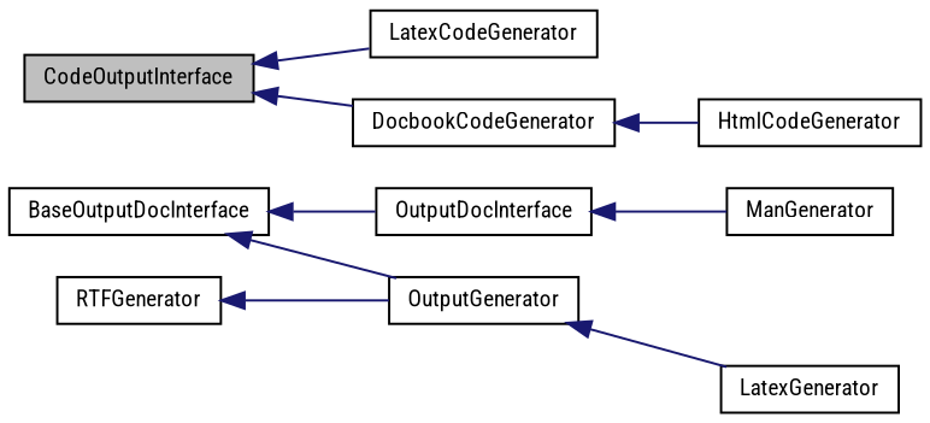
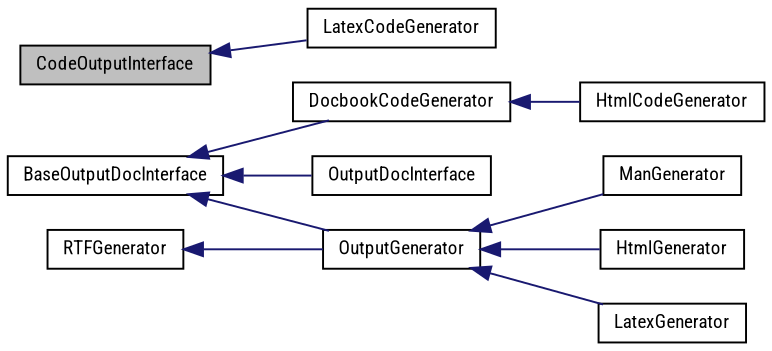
  digraph {
    fontname="Roboto Condensed"
    rankdir=LR
    node [color=black fillcolor=white fontname="Roboto Condensed" fontsize=10 shape=record style=filled]
    edge [color=midnightblue dir=back fontname="Roboto Condensed" fontsize=10 labelfontname=Helvetica labelfontsize=10 style=solid]
    n1 [fillcolor=grey75 fontcolor=black height=0.2 label=CodeOutputInterface width=0.4]
    n2 [height=0.2 label=DocbookCodeGenerator width=0.4]
    n3 [height=0.2 label=LatexCodeGenerator width=0.4]
    n4 [height=0.2 label=BaseOutputDocInterface width=0.4]
    n5 [height=0.2 label=OutputDocInterface width=0.4]
    n6 [height=0.2 label=OutputGenerator width=0.4]
    n7 [height=0.2 label=HtmlCodeGenerator width=0.4]
+   n8 [height=0.2 label=HtmlGenerator width=0.4]
    n9 [height=0.2 label=LatexGenerator width=0.4]
    n10 [height=0.2 label=ManGenerator width=0.4]
    n11 [height=0.2 label=RTFGenerator width=0.4]
-   n1 -> n2
+   n4 -> n2
    n1 -> n3
    n2 -> n7
    n4 -> n5
    n4 -> n6
+   n6 -> n8
    n6 -> n9
-   n5 -> n10
+   n6 -> n10
    n11 -> n6
  }
